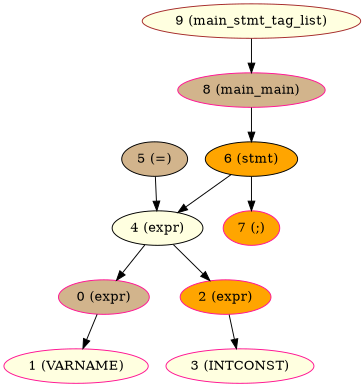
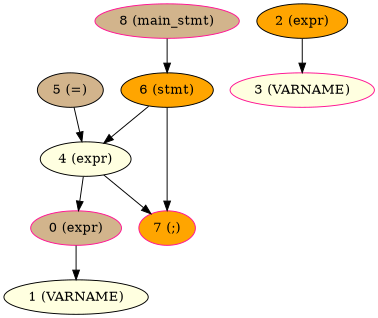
  digraph {
    node [color=deeppink fillcolor=lightyellow style=filled]
    "0 (expr)" [fillcolor=tan]
-   "1 (VARNAME)"
-   "2 (expr)" [fillcolor=orange]
-   "3 (INTCONST)"
+   "1 (VARNAME)" [color=black]
+   "2 (expr)" [color=black fillcolor=orange]
+   "3 (INTCONST)" [label="3 (VARNAME)"]
    "4 (expr)" [color=black]
    "5 (=)" [color=black fillcolor=tan]
    "6 (stmt)" [color=black fillcolor=orange]
    "7 (;)" [fillcolor=orange]
-   "8 (main_stmt)" [fillcolor=tan label="8 (main_main)"]
-   "9 (main_stmt_tag_list)" [color=brown]
+   "8 (main_stmt)" [fillcolor=tan]
    "0 (expr)" -> "1 (VARNAME)"
    "2 (expr)" -> "3 (INTCONST)"
    "4 (expr)" -> "0 (expr)"
-   "4 (expr)" -> "2 (expr)"
+   "4 (expr)" -> "7 (;)"
    "5 (=)" -> "4 (expr)"
    "6 (stmt)" -> "4 (expr)"
    "6 (stmt)" -> "7 (;)"
    "8 (main_stmt)" -> "6 (stmt)"
-   "9 (main_stmt_tag_list)" -> "8 (main_stmt)"
  }
